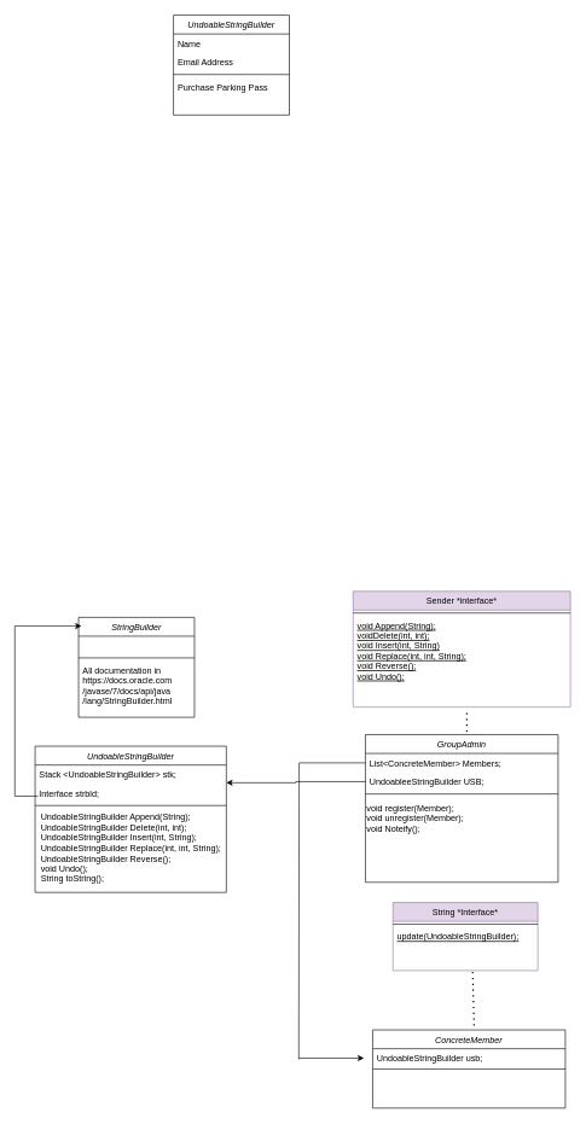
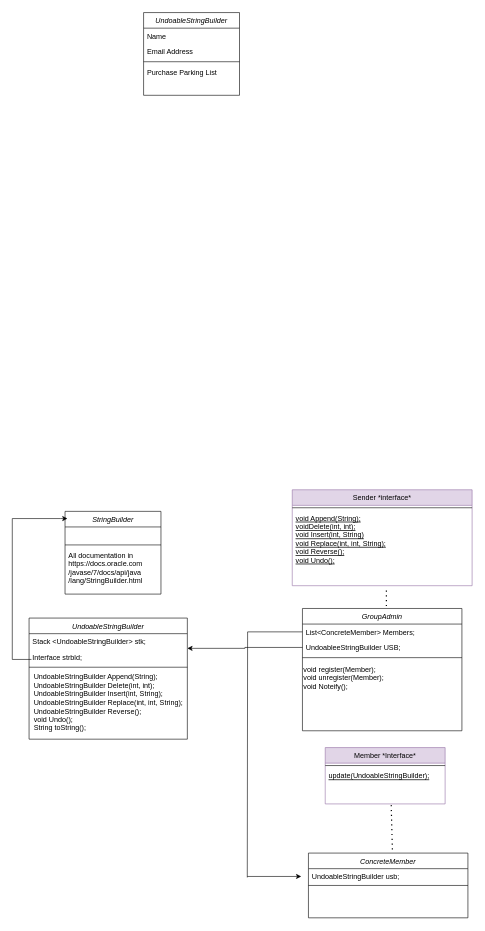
  <mxCell id="0" />
  <mxCell id="1" parent="0" />
  <mxCell id="2" value="UndoableStringBuilder" style="swimlane;fontStyle=2;align=center;verticalAlign=top;childLayout=stackLayout;horizontal=1;startSize=26;horizontalStack=0;resizeParent=1;resizeLast=0;collapsible=1;marginBottom=0;rounded=0;shadow=0;strokeWidth=1;" parent="1" vertex="1"><mxGeometry x="48" y="1030" width="264" height="202" as="geometry"><mxRectangle x="230" y="140" width="160" height="26" as="alternateBounds" /></mxGeometry></mxCell>
  <mxCell id="3" value="Stack &lt;UndoableStringBuilder&gt; stk;" style="text;align=left;verticalAlign=top;spacingLeft=4;spacingRight=4;overflow=hidden;rotatable=0;points=[[0,0.5],[1,0.5]];portConstraint=eastwest;" parent="2" vertex="1"><mxGeometry y="26" width="264" height="26" as="geometry" /></mxCell>
  <mxCell id="4" value="Interface strbld;" style="text;align=left;verticalAlign=top;spacingLeft=4;spacingRight=4;overflow=hidden;rotatable=0;points=[[0,0.5],[1,0.5]];portConstraint=eastwest;rounded=0;shadow=0;html=0;" parent="2" vertex="1"><mxGeometry y="52" width="264" height="26" as="geometry" /></mxCell>
  <mxCell id="5" value="" style="line;html=1;strokeWidth=1;align=left;verticalAlign=middle;spacingTop=-1;spacingLeft=3;spacingRight=3;rotatable=0;labelPosition=right;points=[];portConstraint=eastwest;" parent="2" vertex="1"><mxGeometry y="78" width="264" height="8" as="geometry" /></mxCell>
  <mxCell id="6" value="&lt;div style=&quot;text-align: left;&quot;&gt;&lt;span style=&quot;background-color: initial;&quot;&gt;UndoableStringBuilder Append(String);&lt;/span&gt;&lt;/div&gt;&lt;span style=&quot;&quot;&gt;&lt;div style=&quot;text-align: left;&quot;&gt;&lt;span style=&quot;background-color: initial;&quot;&gt;UndoableStringBuilder Delete(int, int);&lt;/span&gt;&lt;/div&gt;&lt;div style=&quot;text-align: left;&quot;&gt;UndoableStringBuilder Insert(int, String);&lt;span style=&quot;background-color: initial;&quot;&gt;&lt;br&gt;&lt;/span&gt;&lt;/div&gt;&lt;div style=&quot;text-align: left;&quot;&gt;UndoableStringBuilder Replace(int, int, String);&lt;br&gt;&lt;/div&gt;&lt;/span&gt;&lt;span style=&quot;&quot;&gt;&lt;div style=&quot;text-align: left;&quot;&gt;&lt;span style=&quot;background-color: initial;&quot;&gt;UndoableStringBuilder Reverse();&lt;/span&gt;&lt;/div&gt;&lt;/span&gt;&lt;span style=&quot;&quot;&gt;&lt;div style=&quot;text-align: left;&quot;&gt;&lt;span style=&quot;background-color: initial;&quot;&gt;void Undo();&lt;/span&gt;&lt;/div&gt;&lt;/span&gt;&lt;span style=&quot;&quot;&gt;&lt;div style=&quot;text-align: left;&quot;&gt;&lt;span style=&quot;background-color: initial;&quot;&gt;String toString();&lt;/span&gt;&lt;/div&gt;&lt;/span&gt;" style="text;html=1;align=center;verticalAlign=middle;resizable=0;points=[];autosize=1;strokeColor=none;fillColor=none;" vertex="1" parent="2"><mxGeometry y="86" width="264" height="110" as="geometry" /></mxCell>
  <mxCell id="7" value="Sender *interface*" style="swimlane;fontStyle=0;align=center;verticalAlign=top;childLayout=stackLayout;horizontal=1;startSize=26;horizontalStack=0;resizeParent=1;resizeLast=0;collapsible=1;marginBottom=0;rounded=0;shadow=0;strokeWidth=1;fillColor=#e1d5e7;strokeColor=#9673a6;" parent="1" vertex="1"><mxGeometry x="487" y="816" width="300" height="160" as="geometry"><mxRectangle x="130" y="380" width="160" height="26" as="alternateBounds" /></mxGeometry></mxCell>
  <mxCell id="8" value="" style="line;html=1;strokeWidth=1;align=left;verticalAlign=middle;spacingTop=-1;spacingLeft=3;spacingRight=3;rotatable=0;labelPosition=right;points=[];portConstraint=eastwest;" parent="7" vertex="1"><mxGeometry y="26" width="300" height="8" as="geometry" /></mxCell>
  <mxCell id="9" value="void Append(String); &#10;voidDelete(int, int);&#10;void Insert(int, String)&#10;void Replace(int, int, String);&#10;void Reverse();&#10;void Undo();" style="text;align=left;verticalAlign=top;spacingLeft=4;spacingRight=4;overflow=hidden;rotatable=0;points=[[0,0.5],[1,0.5]];portConstraint=eastwest;fontStyle=4" parent="7" vertex="1"><mxGeometry y="34" width="300" height="104" as="geometry" /></mxCell>
  <mxCell id="10" value="UndoableStringBuilder" style="swimlane;fontStyle=2;align=center;verticalAlign=top;childLayout=stackLayout;horizontal=1;startSize=26;horizontalStack=0;resizeParent=1;resizeLast=0;collapsible=1;marginBottom=0;rounded=0;shadow=0;strokeWidth=1;" vertex="1" parent="1"><mxGeometry x="239" y="20" width="160" height="138" as="geometry"><mxRectangle x="230" y="140" width="160" height="26" as="alternateBounds" /></mxGeometry></mxCell>
  <mxCell id="11" value="Name" style="text;align=left;verticalAlign=top;spacingLeft=4;spacingRight=4;overflow=hidden;rotatable=0;points=[[0,0.5],[1,0.5]];portConstraint=eastwest;" vertex="1" parent="10"><mxGeometry y="26" width="160" height="26" as="geometry" /></mxCell>
  <mxCell id="12" value="Email Address" style="text;align=left;verticalAlign=top;spacingLeft=4;spacingRight=4;overflow=hidden;rotatable=0;points=[[0,0.5],[1,0.5]];portConstraint=eastwest;rounded=0;shadow=0;html=0;" vertex="1" parent="10"><mxGeometry y="52" width="160" height="26" as="geometry" /></mxCell>
  <mxCell id="13" value="" style="line;html=1;strokeWidth=1;align=left;verticalAlign=middle;spacingTop=-1;spacingLeft=3;spacingRight=3;rotatable=0;labelPosition=right;points=[];portConstraint=eastwest;" vertex="1" parent="10"><mxGeometry y="78" width="160" height="8" as="geometry" /></mxCell>
- <mxCell id="14" value="Purchase Parking Pass" style="text;align=left;verticalAlign=top;spacingLeft=4;spacingRight=4;overflow=hidden;rotatable=0;points=[[0,0.5],[1,0.5]];portConstraint=eastwest;" vertex="1" parent="10"><mxGeometry y="86" width="160" height="26" as="geometry" /></mxCell>
+ <mxCell id="14" value="Purchase Parking List" style="text;align=left;verticalAlign=top;spacingLeft=4;spacingRight=4;overflow=hidden;rotatable=0;points=[[0,0.5],[1,0.5]];portConstraint=eastwest;" vertex="1" parent="10"><mxGeometry y="86" width="160" height="26" as="geometry" /></mxCell>
  <mxCell id="15" value="StringBuilder" style="swimlane;fontStyle=2;align=center;verticalAlign=top;childLayout=stackLayout;horizontal=1;startSize=26;horizontalStack=0;resizeParent=1;resizeLast=0;collapsible=1;marginBottom=0;rounded=0;shadow=0;strokeWidth=1;" vertex="1" parent="1"><mxGeometry x="108" y="852" width="160" height="138" as="geometry"><mxRectangle x="230" y="140" width="160" height="26" as="alternateBounds" /></mxGeometry></mxCell>
  <mxCell id="16" value="   " style="text;align=left;verticalAlign=top;spacingLeft=4;spacingRight=4;overflow=hidden;rotatable=0;points=[[0,0.5],[1,0.5]];portConstraint=eastwest;" vertex="1" parent="15"><mxGeometry y="26" width="160" height="26" as="geometry" /></mxCell>
  <mxCell id="17" value="" style="line;html=1;strokeWidth=1;align=left;verticalAlign=middle;spacingTop=-1;spacingLeft=3;spacingRight=3;rotatable=0;labelPosition=right;points=[];portConstraint=eastwest;" vertex="1" parent="15"><mxGeometry y="52" width="160" height="8" as="geometry" /></mxCell>
  <mxCell id="18" value="All documentation in&#10;https://docs.oracle.com&#10;/javase/7/docs/api/java&#10;/lang/StringBuilder.html&#10;" style="text;align=left;verticalAlign=top;spacingLeft=4;spacingRight=4;overflow=hidden;rotatable=0;points=[[0,0.5],[1,0.5]];portConstraint=eastwest;" vertex="1" parent="15"><mxGeometry y="60" width="160" height="70" as="geometry" /></mxCell>
  <mxCell id="19" value="GroupAdmin" style="swimlane;fontStyle=2;align=center;verticalAlign=top;childLayout=stackLayout;horizontal=1;startSize=26;horizontalStack=0;resizeParent=1;resizeLast=0;collapsible=1;marginBottom=0;rounded=0;shadow=0;strokeWidth=1;" vertex="1" parent="1"><mxGeometry x="504" y="1014" width="266" height="204" as="geometry"><mxRectangle x="230" y="140" width="160" height="26" as="alternateBounds" /></mxGeometry></mxCell>
  <mxCell id="20" value="List&lt;ConcreteMember&gt; Members;" style="text;align=left;verticalAlign=top;spacingLeft=4;spacingRight=4;overflow=hidden;rotatable=0;points=[[0,0.5],[1,0.5]];portConstraint=eastwest;" vertex="1" parent="19"><mxGeometry y="26" width="266" height="26" as="geometry" /></mxCell>
  <mxCell id="21" value="UndoableeStringBuilder USB;" style="text;align=left;verticalAlign=top;spacingLeft=4;spacingRight=4;overflow=hidden;rotatable=0;points=[[0,0.5],[1,0.5]];portConstraint=eastwest;rounded=0;shadow=0;html=0;" vertex="1" parent="19"><mxGeometry y="52" width="266" height="26" as="geometry" /></mxCell>
  <mxCell id="22" value="" style="line;html=1;strokeWidth=1;align=left;verticalAlign=middle;spacingTop=-1;spacingLeft=3;spacingRight=3;rotatable=0;labelPosition=right;points=[];portConstraint=eastwest;" vertex="1" parent="19"><mxGeometry y="78" width="266" height="8" as="geometry" /></mxCell>
  <mxCell id="23" value="&lt;div style=&quot;&quot;&gt;void register(Member);&lt;/div&gt;&lt;div style=&quot;&quot;&gt;void unregister(Member);&lt;/div&gt;&lt;div style=&quot;&quot;&gt;void Noteify();&lt;/div&gt;" style="text;html=1;align=left;verticalAlign=middle;resizable=0;points=[];autosize=1;strokeColor=none;fillColor=none;" vertex="1" parent="19"><mxGeometry y="86" width="266" height="60" as="geometry" /></mxCell>
  <mxCell id="24" value="" style="endArrow=none;dashed=1;html=1;dashPattern=1 3;strokeWidth=2;rounded=0;entryX=0.5;entryY=1;entryDx=0;entryDy=0;" edge="1" parent="1"><mxGeometry width="50" height="50" relative="1" as="geometry"><mxPoint x="644" y="1010" as="sourcePoint" /><mxPoint x="644" y="978" as="targetPoint" /><Array as="points" /></mxGeometry></mxCell>
- <mxCell id="25" value="String *Interface*" style="swimlane;fontStyle=0;align=center;verticalAlign=top;childLayout=stackLayout;horizontal=1;startSize=26;horizontalStack=0;resizeParent=1;resizeLast=0;collapsible=1;marginBottom=0;rounded=0;shadow=0;strokeWidth=1;fillColor=#e1d5e7;strokeColor=#9673a6;" vertex="1" parent="1"><mxGeometry x="542" y="1246" width="200" height="94" as="geometry"><mxRectangle x="130" y="380" width="160" height="26" as="alternateBounds" /></mxGeometry></mxCell>
+ <mxCell id="25" value="Member *Interface*" style="swimlane;fontStyle=0;align=center;verticalAlign=top;childLayout=stackLayout;horizontal=1;startSize=26;horizontalStack=0;resizeParent=1;resizeLast=0;collapsible=1;marginBottom=0;rounded=0;shadow=0;strokeWidth=1;fillColor=#e1d5e7;strokeColor=#9673a6;" vertex="1" parent="1"><mxGeometry x="542" y="1246" width="200" height="94" as="geometry"><mxRectangle x="130" y="380" width="160" height="26" as="alternateBounds" /></mxGeometry></mxCell>
  <mxCell id="26" value="" style="line;html=1;strokeWidth=1;align=left;verticalAlign=middle;spacingTop=-1;spacingLeft=3;spacingRight=3;rotatable=0;labelPosition=right;points=[];portConstraint=eastwest;" vertex="1" parent="25"><mxGeometry y="26" width="200" height="8" as="geometry" /></mxCell>
  <mxCell id="27" value="update(UndoableStringBuilder);" style="text;align=left;verticalAlign=top;spacingLeft=4;spacingRight=4;overflow=hidden;rotatable=0;points=[[0,0.5],[1,0.5]];portConstraint=eastwest;fontStyle=4" vertex="1" parent="25"><mxGeometry y="34" width="200" height="26" as="geometry" /></mxCell>
  <mxCell id="28" value="ConcreteMember" style="swimlane;fontStyle=2;align=center;verticalAlign=top;childLayout=stackLayout;horizontal=1;startSize=26;horizontalStack=0;resizeParent=1;resizeLast=0;collapsible=1;marginBottom=0;rounded=0;shadow=0;strokeWidth=1;" vertex="1" parent="1"><mxGeometry x="514" y="1422" width="266" height="108" as="geometry"><mxRectangle x="230" y="140" width="160" height="26" as="alternateBounds" /></mxGeometry></mxCell>
  <mxCell id="29" value="UndoableStringBuilder usb;" style="text;align=left;verticalAlign=top;spacingLeft=4;spacingRight=4;overflow=hidden;rotatable=0;points=[[0,0.5],[1,0.5]];portConstraint=eastwest;rounded=0;shadow=0;html=0;" vertex="1" parent="28"><mxGeometry y="26" width="266" height="24" as="geometry" /></mxCell>
  <mxCell id="30" value="" style="line;html=1;strokeWidth=1;align=left;verticalAlign=middle;spacingTop=-1;spacingLeft=3;spacingRight=3;rotatable=0;labelPosition=right;points=[];portConstraint=eastwest;" vertex="1" parent="28"><mxGeometry y="50" width="266" height="8" as="geometry" /></mxCell>
  <mxCell id="31" value="&lt;div style=&quot;text-align: left;&quot;&gt;&lt;br&gt;&lt;/div&gt;" style="text;html=1;align=center;verticalAlign=middle;resizable=0;points=[];autosize=1;strokeColor=none;fillColor=none;" vertex="1" parent="28"><mxGeometry y="58" width="266" height="30" as="geometry" /></mxCell>
  <mxCell id="32" value="" style="endArrow=none;dashed=1;html=1;dashPattern=1 3;strokeWidth=2;rounded=0;" edge="1" parent="1"><mxGeometry width="50" height="50" relative="1" as="geometry"><mxPoint x="654" y="1416" as="sourcePoint" /><mxPoint x="652" y="1340" as="targetPoint" /><Array as="points" /></mxGeometry></mxCell>
  <mxCell id="33" style="edgeStyle=orthogonalEdgeStyle;rounded=0;orthogonalLoop=1;jettySize=auto;html=1;exitX=0;exitY=0.5;exitDx=0;exitDy=0;entryX=1;entryY=0.25;entryDx=0;entryDy=0;" edge="1" parent="1" source="21" target="2"><mxGeometry relative="1" as="geometry" /></mxCell>
  <mxCell id="34" style="edgeStyle=orthogonalEdgeStyle;rounded=0;orthogonalLoop=1;jettySize=auto;html=1;exitX=0;exitY=0.5;exitDx=0;exitDy=0;startArrow=none;startFill=0;endArrow=none;endFill=0;" edge="1" parent="1" source="20"><mxGeometry relative="1" as="geometry"><mxPoint x="412" y="1462.667" as="targetPoint" /></mxGeometry></mxCell>
  <mxCell id="35" value="" style="endArrow=classic;html=1;rounded=0;" edge="1" parent="1"><mxGeometry width="50" height="50" relative="1" as="geometry"><mxPoint x="412" y="1461" as="sourcePoint" /><mxPoint x="502" y="1461" as="targetPoint" /></mxGeometry></mxCell>
  <mxCell id="36" style="edgeStyle=orthogonalEdgeStyle;rounded=0;orthogonalLoop=1;jettySize=auto;html=1;startArrow=none;startFill=0;endArrow=classic;endFill=1;" edge="1" parent="1"><mxGeometry relative="1" as="geometry"><mxPoint x="52" y="1099" as="sourcePoint" /><mxPoint x="112" y="864" as="targetPoint" /><Array as="points"><mxPoint x="20" y="1099" /><mxPoint x="20" y="864" /><mxPoint x="100" y="864" /></Array></mxGeometry></mxCell>
